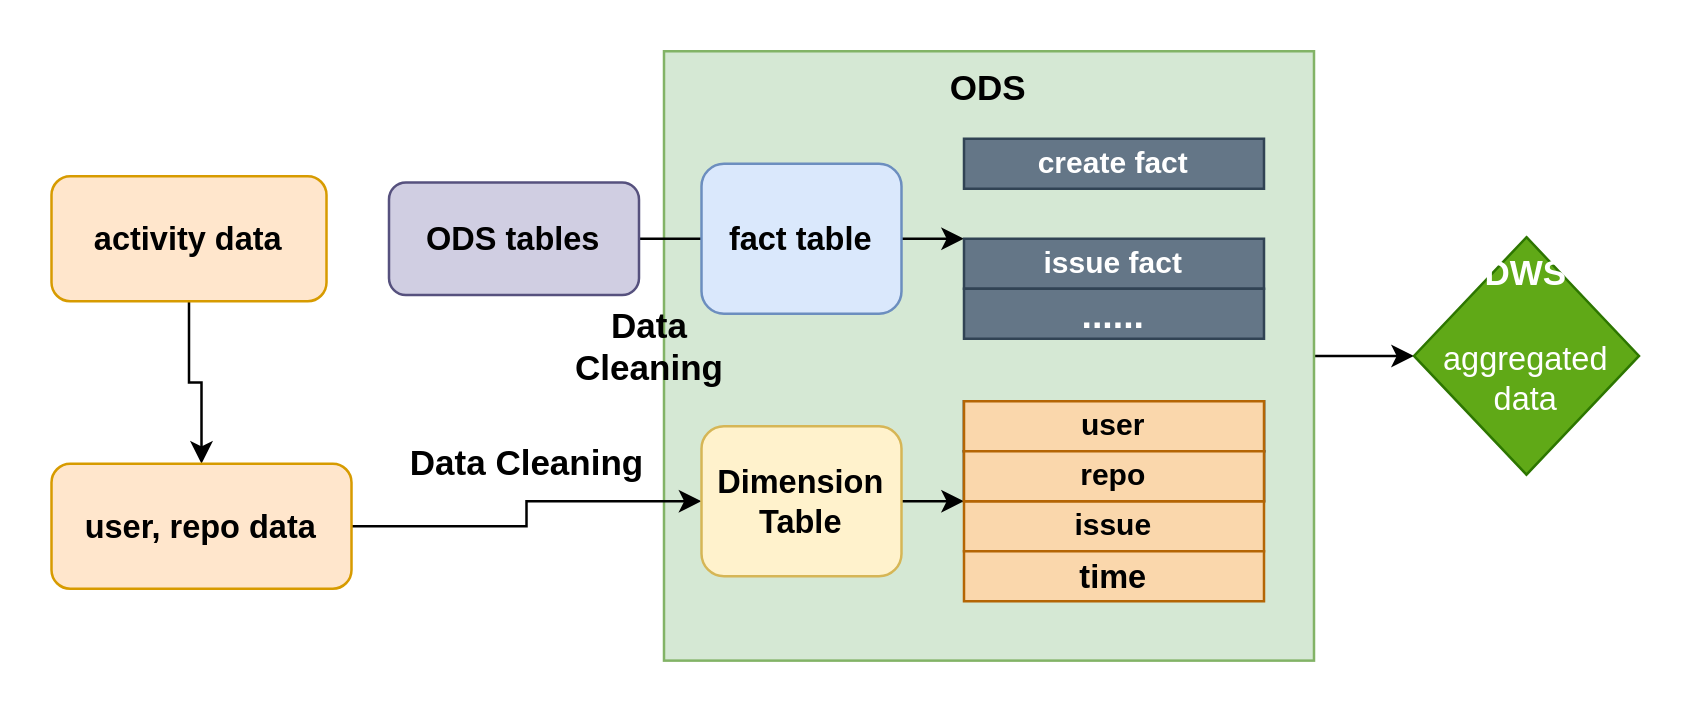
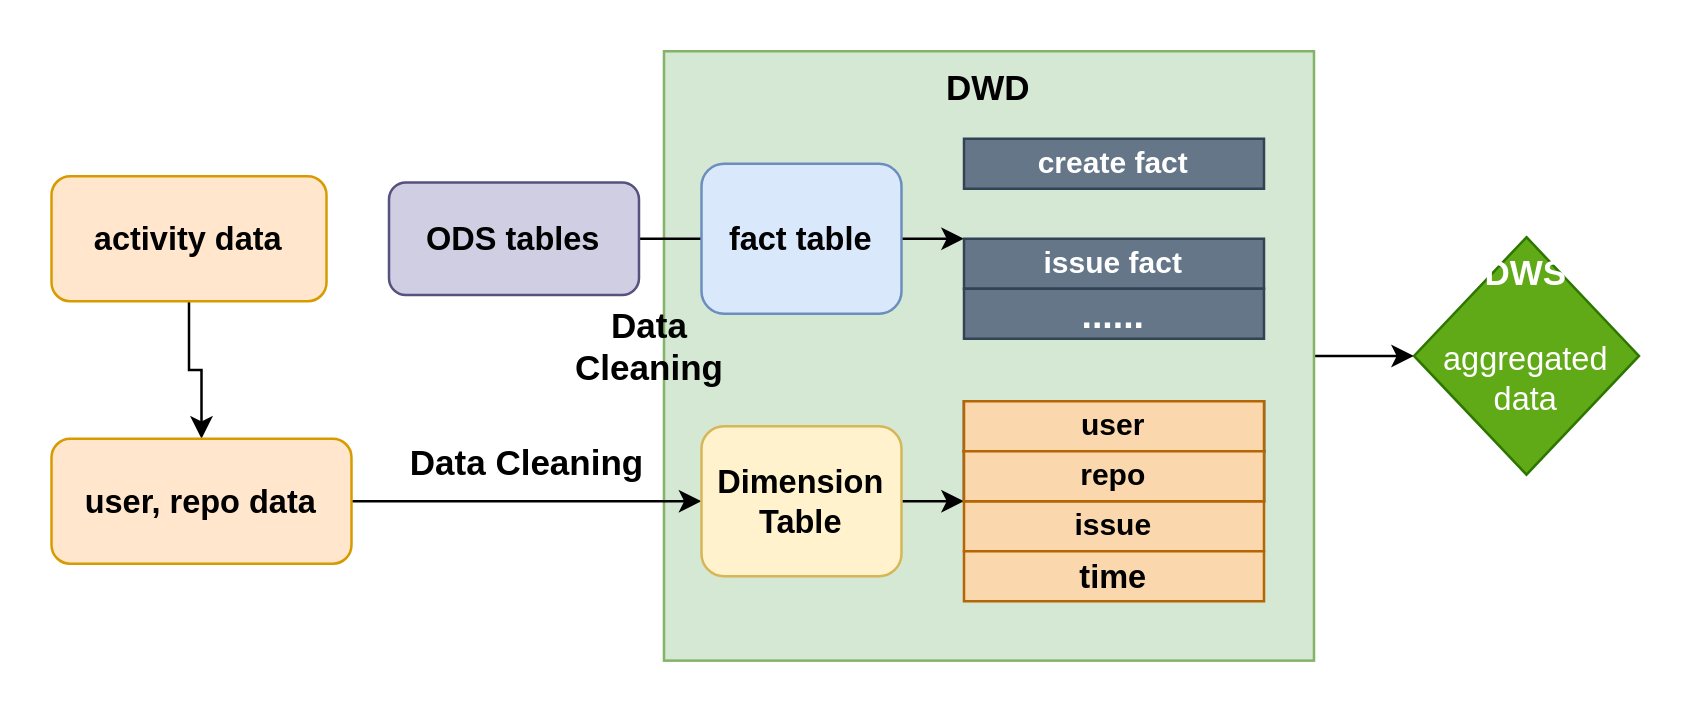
  <mxCell id="0" />
  <mxCell id="1" parent="0" />
  <mxCell id="2" value="" style="edgeStyle=orthogonalEdgeStyle;rounded=0;orthogonalLoop=1;jettySize=auto;html=1;" edge="1" parent="1" source="3" target="23"><mxGeometry relative="1" as="geometry" /></mxCell>
- <mxCell id="3" value="ODS&lt;br style=&quot;font-size: 14px;&quot;&gt;&lt;br style=&quot;font-size: 14px;&quot;&gt;&lt;br style=&quot;font-size: 14px;&quot;&gt;&lt;br style=&quot;font-size: 14px;&quot;&gt;&lt;br style=&quot;font-size: 14px;&quot;&gt;&lt;br style=&quot;font-size: 14px;&quot;&gt;&lt;br style=&quot;font-size: 14px;&quot;&gt;&lt;br style=&quot;font-size: 14px;&quot;&gt;&lt;br style=&quot;font-size: 14px;&quot;&gt;&lt;br style=&quot;font-size: 14px;&quot;&gt;&lt;br style=&quot;font-size: 14px;&quot;&gt;&lt;br style=&quot;font-size: 14px;&quot;&gt;&lt;br style=&quot;font-size: 14px;&quot;&gt;&lt;br style=&quot;font-size: 14px;&quot;&gt;&lt;br style=&quot;font-size: 14px;&quot;&gt;" style="rounded=0;whiteSpace=wrap;html=1;verticalAlign=top;fontStyle=1;fontSize=14;fillColor=#d5e8d4;strokeColor=#82b366;" vertex="1" parent="1"><mxGeometry x="265" y="20" width="260" height="243.75" as="geometry" /></mxCell>
+ <mxCell id="3" value="DWD&lt;br style=&quot;font-size: 14px;&quot;&gt;&lt;br style=&quot;font-size: 14px;&quot;&gt;&lt;br style=&quot;font-size: 14px;&quot;&gt;&lt;br style=&quot;font-size: 14px;&quot;&gt;&lt;br style=&quot;font-size: 14px;&quot;&gt;&lt;br style=&quot;font-size: 14px;&quot;&gt;&lt;br style=&quot;font-size: 14px;&quot;&gt;&lt;br style=&quot;font-size: 14px;&quot;&gt;&lt;br style=&quot;font-size: 14px;&quot;&gt;&lt;br style=&quot;font-size: 14px;&quot;&gt;&lt;br style=&quot;font-size: 14px;&quot;&gt;&lt;br style=&quot;font-size: 14px;&quot;&gt;&lt;br style=&quot;font-size: 14px;&quot;&gt;&lt;br style=&quot;font-size: 14px;&quot;&gt;&lt;br style=&quot;font-size: 14px;&quot;&gt;" style="rounded=0;whiteSpace=wrap;html=1;verticalAlign=top;fontStyle=1;fontSize=14;fillColor=#d5e8d4;strokeColor=#82b366;" vertex="1" parent="1"><mxGeometry x="265" y="20" width="260" height="243.75" as="geometry" /></mxCell>
  <mxCell id="4" value="" style="edgeStyle=orthogonalEdgeStyle;rounded=0;orthogonalLoop=1;jettySize=auto;html=1;" edge="1" parent="1" source="5" target="15"><mxGeometry relative="1" as="geometry" /></mxCell>
  <mxCell id="5" value="activity data" style="rounded=1;whiteSpace=wrap;html=1;fontStyle=1;fontSize=13;fillColor=#ffe6cc;strokeColor=#d79b00;" vertex="1" parent="1"><mxGeometry x="20" y="70" width="110" height="50" as="geometry" /></mxCell>
  <mxCell id="6" value="" style="edgeStyle=orthogonalEdgeStyle;rounded=0;orthogonalLoop=1;jettySize=auto;html=1;endArrow=none;" edge="1" parent="1" source="7" target="9"><mxGeometry relative="1" as="geometry" /></mxCell>
  <mxCell id="7" value="ODS tables" style="rounded=1;whiteSpace=wrap;html=1;fontStyle=1;fontSize=13;fillColor=#d0cee2;strokeColor=#56517e;" vertex="1" parent="1"><mxGeometry x="155" y="72.5" width="100" height="45" as="geometry" /></mxCell>
  <mxCell id="8" style="edgeStyle=orthogonalEdgeStyle;rounded=0;orthogonalLoop=1;jettySize=auto;html=1;exitX=1;exitY=0.5;exitDx=0;exitDy=0;entryX=0;entryY=0;entryDx=0;entryDy=0;" edge="1" parent="1" source="9" target="11"><mxGeometry relative="1" as="geometry" /></mxCell>
  <mxCell id="9" value="fact table" style="rounded=1;whiteSpace=wrap;html=1;fontStyle=1;fontSize=13;fillColor=#dae8fc;strokeColor=#6c8ebf;" vertex="1" parent="1"><mxGeometry x="280" y="65" width="80" height="60" as="geometry" /></mxCell>
  <mxCell id="10" value="create fact" style="rounded=0;whiteSpace=wrap;html=1;fontStyle=1;fillColor=#647687;fontColor=#ffffff;strokeColor=#314354;" vertex="1" parent="1"><mxGeometry x="385" y="55" width="120" height="20" as="geometry" /></mxCell>
  <mxCell id="11" value="issue fact" style="rounded=0;whiteSpace=wrap;html=1;fontStyle=1;fillColor=#647687;fontColor=#ffffff;strokeColor=#314354;" vertex="1" parent="1"><mxGeometry x="385" y="95" width="120" height="20" as="geometry" /></mxCell>
  <mxCell id="12" value="......" style="rounded=0;whiteSpace=wrap;html=1;fontStyle=1;fontSize=15;fillColor=#647687;fontColor=#ffffff;strokeColor=#314354;" vertex="1" parent="1"><mxGeometry x="385" y="115" width="120" height="20" as="geometry" /></mxCell>
  <mxCell id="13" value="Data Cleaning" style="text;html=1;align=center;verticalAlign=middle;resizable=0;points=[];autosize=1;strokeColor=none;fillColor=none;fontStyle=1;fontSize=14;" vertex="1" parent="1"><mxGeometry x="150" y="170" width="120" height="30" as="geometry" /></mxCell>
  <mxCell id="14" value="" style="edgeStyle=orthogonalEdgeStyle;rounded=0;orthogonalLoop=1;jettySize=auto;html=1;" edge="1" parent="1" source="15" target="17"><mxGeometry relative="1" as="geometry" /></mxCell>
- <mxCell id="15" value="user, repo data" style="rounded=1;whiteSpace=wrap;html=1;fontStyle=1;fontSize=13;fillColor=#ffe6cc;strokeColor=#d79b00;" vertex="1" parent="1"><mxGeometry x="20" y="185" width="120" height="50" as="geometry" /></mxCell>
+ <mxCell id="15" value="user, repo data" style="rounded=1;whiteSpace=wrap;html=1;fontStyle=1;fontSize=13;fillColor=#ffe6cc;strokeColor=#d79b00;" vertex="1" parent="1"><mxGeometry x="20" y="175" width="120" height="50" as="geometry" /></mxCell>
  <mxCell id="16" style="edgeStyle=orthogonalEdgeStyle;rounded=0;orthogonalLoop=1;jettySize=auto;html=1;exitX=1;exitY=0.5;exitDx=0;exitDy=0;entryX=0;entryY=0;entryDx=0;entryDy=0;" edge="1" parent="1" source="17" target="20"><mxGeometry relative="1" as="geometry" /></mxCell>
  <mxCell id="17" value="Dimension Table" style="rounded=1;whiteSpace=wrap;html=1;fontStyle=1;fontSize=13;fillColor=#fff2cc;strokeColor=#d6b656;" vertex="1" parent="1"><mxGeometry x="280" y="170" width="80" height="60" as="geometry" /></mxCell>
  <mxCell id="18" value="user" style="rounded=0;whiteSpace=wrap;html=1;fontStyle=1" vertex="1" parent="1"><mxGeometry x="385" y="160" width="120" height="20" as="geometry" /></mxCell>
  <mxCell id="19" value="repo" style="rounded=0;whiteSpace=wrap;html=1;fontStyle=1" vertex="1" parent="1"><mxGeometry x="385" y="180" width="120" height="20" as="geometry" /></mxCell>
  <mxCell id="20" value="issue" style="rounded=0;whiteSpace=wrap;html=1;fontStyle=1;fillColor=#fad7ac;strokeColor=#b46504;" vertex="1" parent="1"><mxGeometry x="385" y="200" width="120" height="20" as="geometry" /></mxCell>
  <mxCell id="21" value="time" style="rounded=0;whiteSpace=wrap;html=1;fontStyle=1;fontSize=13;fillColor=#fad7ac;strokeColor=#b46504;" vertex="1" parent="1"><mxGeometry x="385" y="220" width="120" height="20" as="geometry" /></mxCell>
  <mxCell id="22" value="Data &lt;br style=&quot;font-size: 14px;&quot;&gt;Cleaning" style="text;html=1;align=center;verticalAlign=middle;resizable=0;points=[];autosize=1;strokeColor=none;fillColor=none;fontStyle=1;fontSize=14;" vertex="1" parent="1"><mxGeometry x="219" y="112.5" width="80" height="50" as="geometry" /></mxCell>
  <mxCell id="23" value="DWS&lt;br&gt;&lt;br&gt;&lt;font style=&quot;font-size: 13px; font-weight: normal;&quot;&gt;aggregated data&lt;/font&gt;" style="rhombus;whiteSpace=wrap;html=1;verticalAlign=top;fontStyle=1;fontSize=14;fillColor=#60a917;fontColor=#ffffff;strokeColor=#2D7600;" vertex="1" parent="1"><mxGeometry x="565" y="94.38" width="90" height="95" as="geometry" /></mxCell>
  <mxCell id="24" value="user" style="rounded=0;whiteSpace=wrap;html=1;fontStyle=1;fillColor=#fad7ac;strokeColor=#b46504;" vertex="1" parent="1"><mxGeometry x="385" y="160" width="120" height="20" as="geometry" /></mxCell>
  <mxCell id="25" value="repo" style="rounded=0;whiteSpace=wrap;html=1;fontStyle=1;fillColor=#fad7ac;strokeColor=#b46504;" vertex="1" parent="1"><mxGeometry x="385" y="180" width="120" height="20" as="geometry" /></mxCell>
